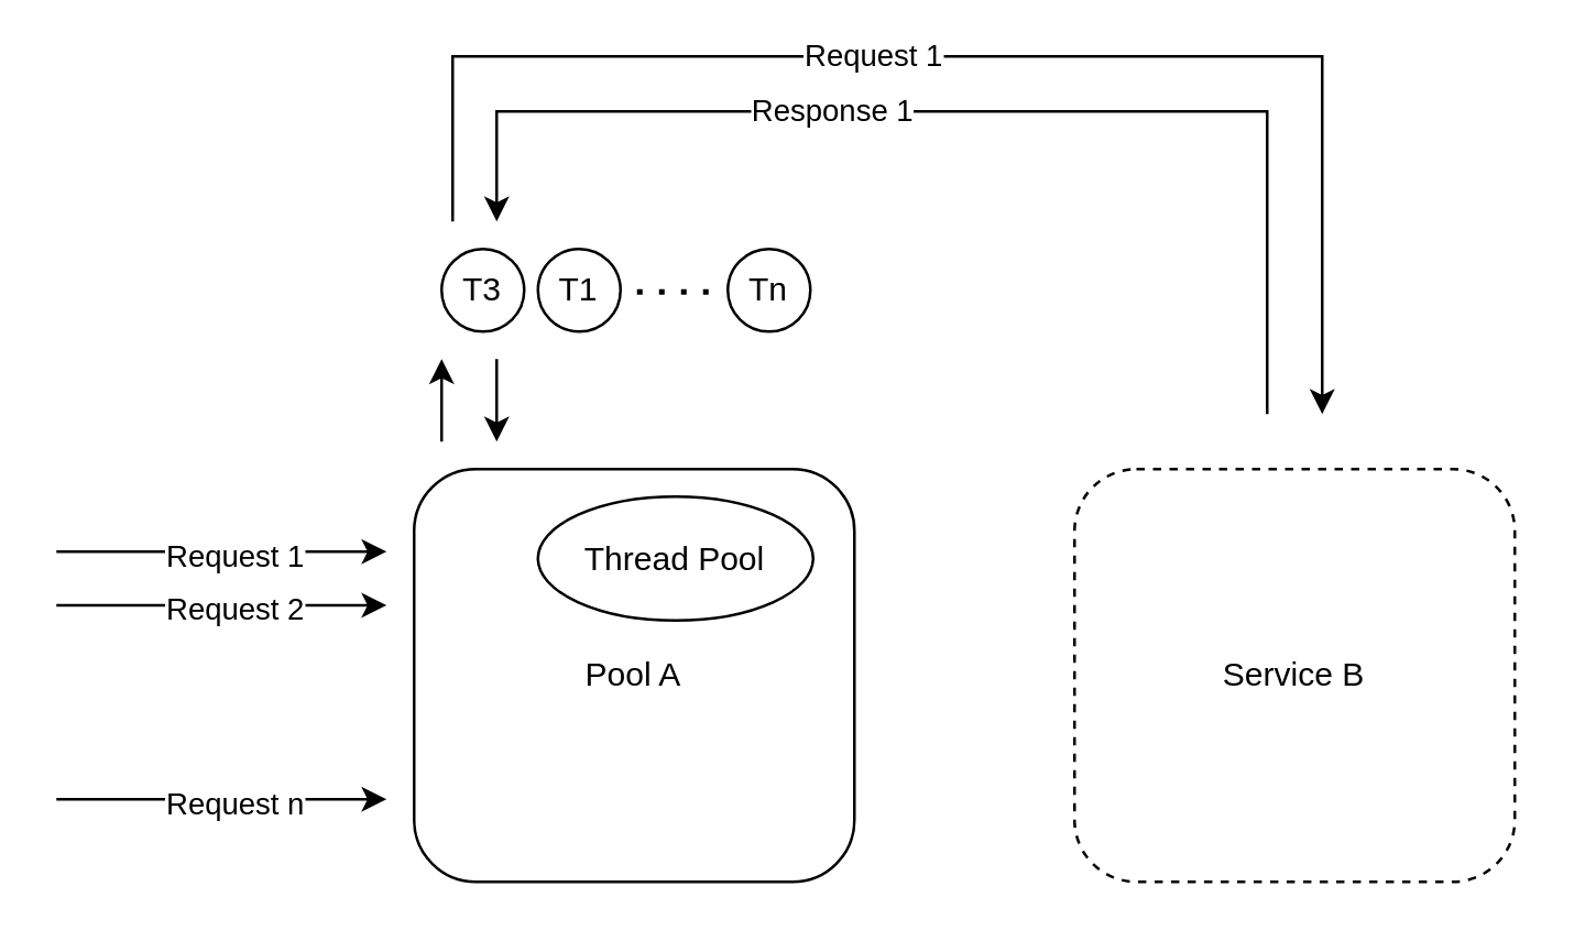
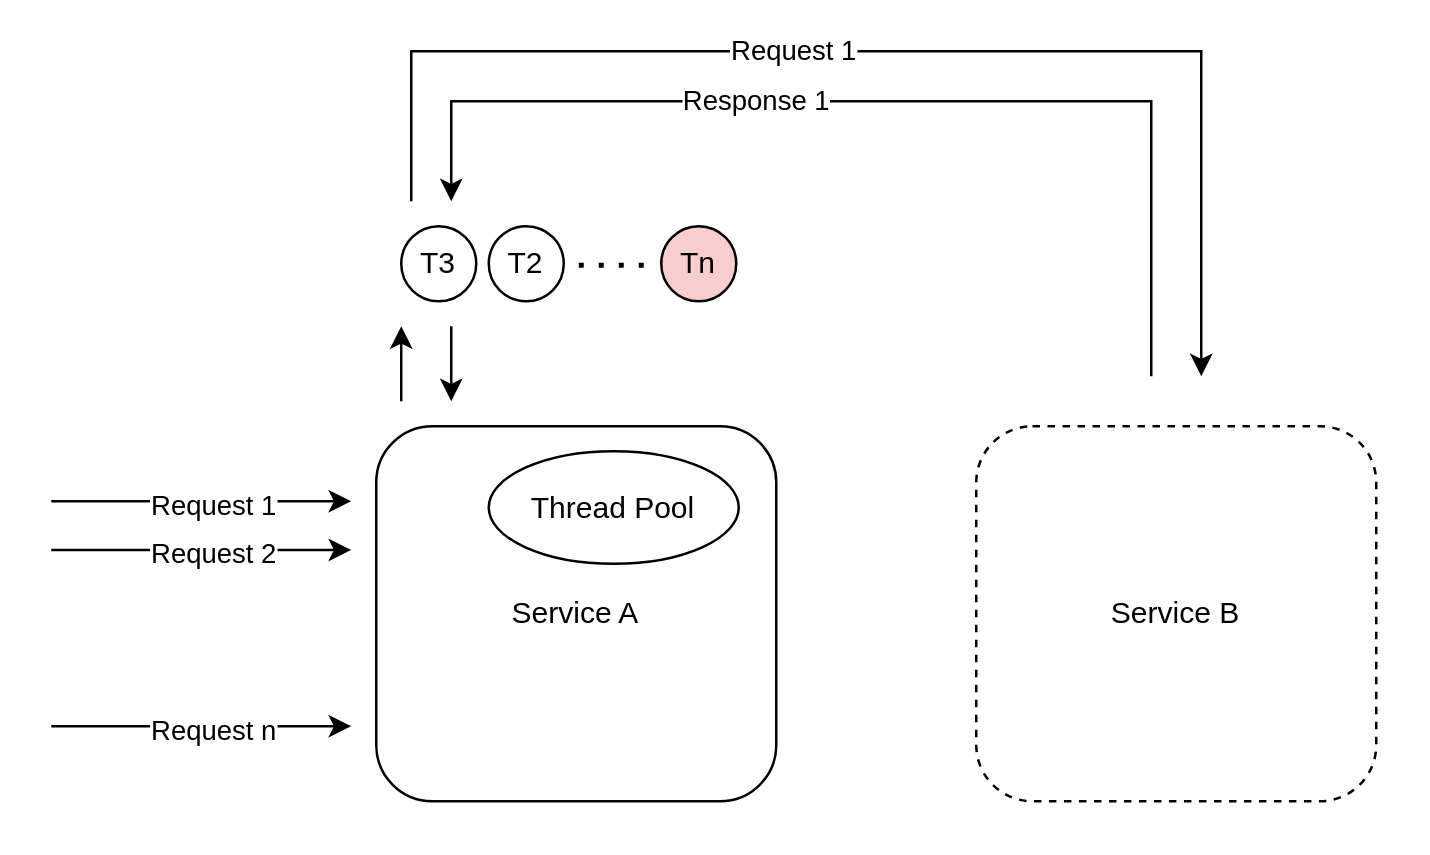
  <mxCell id="0" />
  <mxCell id="1" parent="0" />
- <mxCell id="2" value="Pool A" style="rounded=1;whiteSpace=wrap;html=1;" vertex="1" parent="1"><mxGeometry x="150" y="170" width="160" height="150" as="geometry" /></mxCell>
+ <mxCell id="2" value="Service A" style="rounded=1;whiteSpace=wrap;html=1;" vertex="1" parent="1"><mxGeometry x="150" y="170" width="160" height="150" as="geometry" /></mxCell>
  <mxCell id="3" value="" style="endArrow=classic;html=1;rounded=0;" edge="1" parent="1"><mxGeometry width="50" height="50" relative="1" as="geometry"><mxPoint x="20" y="200" as="sourcePoint" /><mxPoint x="140" y="200" as="targetPoint" /></mxGeometry></mxCell>
  <mxCell id="4" value="Request 1" style="edgeLabel;html=1;align=center;verticalAlign=middle;resizable=0;points=[];" vertex="1" connectable="0" parent="3"><mxGeometry x="0.067" y="-1" relative="1" as="geometry"><mxPoint as="offset" /></mxGeometry></mxCell>
  <mxCell id="5" value="" style="endArrow=classic;html=1;rounded=0;" edge="1" parent="1"><mxGeometry width="50" height="50" relative="1" as="geometry"><mxPoint x="20" y="290" as="sourcePoint" /><mxPoint x="140" y="290" as="targetPoint" /></mxGeometry></mxCell>
  <mxCell id="6" value="Request n" style="edgeLabel;html=1;align=center;verticalAlign=middle;resizable=0;points=[];" vertex="1" connectable="0" parent="5"><mxGeometry x="0.067" y="-1" relative="1" as="geometry"><mxPoint as="offset" /></mxGeometry></mxCell>
  <mxCell id="7" value="" style="endArrow=classic;html=1;rounded=0;" edge="1" parent="1"><mxGeometry width="50" height="50" relative="1" as="geometry"><mxPoint x="20" y="219.5" as="sourcePoint" /><mxPoint x="140" y="219.5" as="targetPoint" /></mxGeometry></mxCell>
  <mxCell id="8" value="Request 2" style="edgeLabel;html=1;align=center;verticalAlign=middle;resizable=0;points=[];" vertex="1" connectable="0" parent="7"><mxGeometry x="0.067" y="-1" relative="1" as="geometry"><mxPoint as="offset" /></mxGeometry></mxCell>
  <mxCell id="9" value="Service B" style="rounded=1;whiteSpace=wrap;html=1;dashed=1;" vertex="1" parent="1"><mxGeometry x="390" y="170" width="160" height="150" as="geometry" /></mxCell>
- <mxCell id="10" value="Tn" style="ellipse;whiteSpace=wrap;html=1;aspect=fixed;" vertex="1" parent="1"><mxGeometry x="264" y="90" width="30" height="30" as="geometry" /></mxCell>
- <mxCell id="11" value="T1" style="ellipse;whiteSpace=wrap;html=1;aspect=fixed;" vertex="1" parent="1"><mxGeometry x="195" y="90" width="30" height="30" as="geometry" /></mxCell>
+ <mxCell id="10" value="Tn" style="ellipse;whiteSpace=wrap;html=1;aspect=fixed;fillColor=#f8cecc;" vertex="1" parent="1"><mxGeometry x="264" y="90" width="30" height="30" as="geometry" /></mxCell>
+ <mxCell id="11" value="T2" style="ellipse;whiteSpace=wrap;html=1;aspect=fixed;" vertex="1" parent="1"><mxGeometry x="195" y="90" width="30" height="30" as="geometry" /></mxCell>
  <mxCell id="12" value="T3" style="ellipse;whiteSpace=wrap;html=1;aspect=fixed;" vertex="1" parent="1"><mxGeometry x="160" y="90" width="30" height="30" as="geometry" /></mxCell>
  <mxCell id="13" value="Thread Pool" style="ellipse;whiteSpace=wrap;html=1;" vertex="1" parent="1"><mxGeometry x="195" y="180" width="100" height="45" as="geometry" /></mxCell>
  <mxCell id="14" value="" style="endArrow=none;dashed=1;html=1;dashPattern=1 3;strokeWidth=2;rounded=0;" edge="1" parent="1"><mxGeometry width="50" height="50" relative="1" as="geometry"><mxPoint x="231" y="105.58" as="sourcePoint" /><mxPoint x="261" y="105.58" as="targetPoint" /></mxGeometry></mxCell>
  <mxCell id="15" value="" style="endArrow=classic;startArrow=none;html=1;rounded=0;edgeStyle=orthogonalEdgeStyle;startFill=0;" edge="1" parent="1"><mxGeometry width="50" height="50" relative="1" as="geometry"><mxPoint x="164" y="80" as="sourcePoint" /><mxPoint x="480" y="150" as="targetPoint" /><Array as="points"><mxPoint x="164" y="20" /><mxPoint x="480" y="20" /></Array></mxGeometry></mxCell>
  <mxCell id="16" value="Request 1" style="edgeLabel;html=1;align=center;verticalAlign=middle;resizable=0;points=[];" vertex="1" connectable="0" parent="15"><mxGeometry x="-0.162" y="1" relative="1" as="geometry"><mxPoint as="offset" /></mxGeometry></mxCell>
  <mxCell id="17" value="" style="endArrow=classic;html=1;rounded=0;" edge="1" parent="1"><mxGeometry width="50" height="50" relative="1" as="geometry"><mxPoint x="160" y="160" as="sourcePoint" /><mxPoint x="160" y="130" as="targetPoint" /></mxGeometry></mxCell>
  <mxCell id="18" value="" style="endArrow=classic;html=1;rounded=0;edgeStyle=orthogonalEdgeStyle;" edge="1" parent="1"><mxGeometry width="50" height="50" relative="1" as="geometry"><mxPoint x="460" y="150" as="sourcePoint" /><mxPoint x="180" y="80" as="targetPoint" /><Array as="points"><mxPoint x="460" y="40" /></Array></mxGeometry></mxCell>
  <mxCell id="19" value="Response 1" style="edgeLabel;html=1;align=center;verticalAlign=middle;resizable=0;points=[];" vertex="1" connectable="0" parent="18"><mxGeometry x="0.252" y="-1" relative="1" as="geometry"><mxPoint as="offset" /></mxGeometry></mxCell>
  <mxCell id="20" value="" style="endArrow=classic;html=1;rounded=0;" edge="1" parent="1"><mxGeometry width="50" height="50" relative="1" as="geometry"><mxPoint x="180" y="130" as="sourcePoint" /><mxPoint x="180" y="160" as="targetPoint" /></mxGeometry></mxCell>
